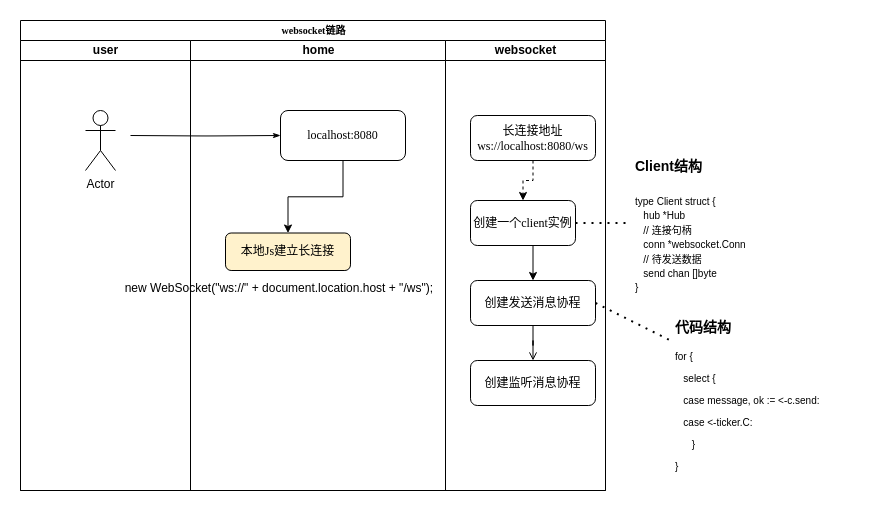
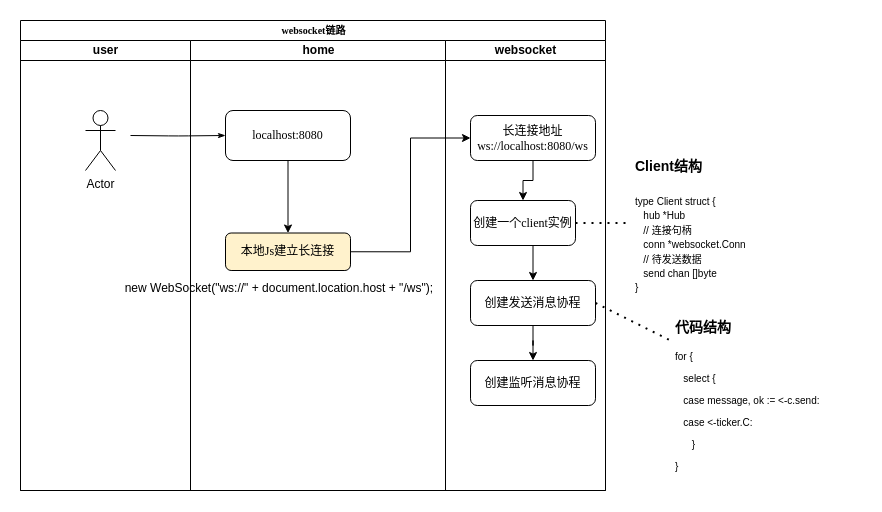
  <mxCell id="0" />
  <mxCell id="1" parent="0" />
  <mxCell id="2" value="&lt;font style=&quot;font-size: 10px&quot;&gt;websocket链路&lt;/font&gt;" style="swimlane;html=1;childLayout=stackLayout;startSize=20;rounded=0;shadow=0;labelBackgroundColor=none;strokeWidth=1;fontFamily=Verdana;fontSize=8;align=center;" parent="1" vertex="1"><mxGeometry x="20" y="20" width="585" height="470" as="geometry" /></mxCell>
  <mxCell id="3" style="edgeStyle=orthogonalEdgeStyle;rounded=1;html=1;labelBackgroundColor=none;startArrow=none;startFill=0;startSize=5;endArrow=classicThin;endFill=1;endSize=5;jettySize=auto;orthogonalLoop=1;strokeWidth=1;fontFamily=Verdana;fontSize=8" parent="2" target="7" edge="1"><mxGeometry relative="1" as="geometry"><mxPoint x="110" y="115" as="sourcePoint" /></mxGeometry></mxCell>
  <mxCell id="4" value="user" style="swimlane;html=1;startSize=20;" parent="2" vertex="1"><mxGeometry y="20" width="170" height="450" as="geometry" /></mxCell>
  <mxCell id="5" value="Actor" style="shape=umlActor;verticalLabelPosition=bottom;verticalAlign=top;html=1;outlineConnect=0;" parent="4" vertex="1"><mxGeometry x="65" y="70" width="30" height="60" as="geometry" /></mxCell>
  <mxCell id="6" value="home" style="swimlane;html=1;startSize=20;" parent="2" vertex="1"><mxGeometry x="170" y="20" width="255" height="450" as="geometry" /></mxCell>
- <mxCell id="7" value="&lt;font style=&quot;font-size: 12px&quot;&gt;localhost:8080&lt;/font&gt;" style="rounded=1;whiteSpace=wrap;html=1;shadow=0;labelBackgroundColor=none;strokeWidth=1;fontFamily=Verdana;fontSize=8;align=center;" parent="6" vertex="1"><mxGeometry x="90" y="70" width="125" height="50" as="geometry" /></mxCell>
+ <mxCell id="7" value="&lt;font style=&quot;font-size: 12px&quot;&gt;localhost:8080&lt;/font&gt;" style="rounded=1;whiteSpace=wrap;html=1;shadow=0;labelBackgroundColor=none;strokeWidth=1;fontFamily=Verdana;fontSize=8;align=center;" parent="6" vertex="1"><mxGeometry x="35" y="70" width="125" height="50" as="geometry" /></mxCell>
  <mxCell id="8" value="&lt;font style=&quot;font-size: 12px&quot;&gt;本地Js建立长连接&lt;/font&gt;" style="rounded=1;whiteSpace=wrap;html=1;shadow=0;labelBackgroundColor=none;strokeWidth=1;fontFamily=Verdana;fontSize=8;align=center;fillColor=#fff2cc;" vertex="1" parent="6"><mxGeometry x="35" y="192.5" width="125" height="37.5" as="geometry" /></mxCell>
  <mxCell id="9" style="edgeStyle=orthogonalEdgeStyle;rounded=0;orthogonalLoop=1;jettySize=auto;html=1;exitX=0.5;exitY=1;exitDx=0;exitDy=0;fontColor=#000000;entryX=0.5;entryY=0;entryDx=0;entryDy=0;" edge="1" parent="6" source="7" target="8"><mxGeometry relative="1" as="geometry"><mxPoint x="79.667" y="170" as="targetPoint" /></mxGeometry></mxCell>
  <mxCell id="10" value="&lt;div&gt;&lt;font style=&quot;font-size: 12px&quot;&gt;new WebSocket(&quot;ws://&quot; + document.location.host + &quot;/ws&quot;);&amp;nbsp;&lt;/font&gt;&lt;/div&gt;" style="text;html=1;align=center;verticalAlign=middle;resizable=0;points=[];autosize=1;strokeColor=none;fillColor=none;fontSize=10;fontColor=#000000;" vertex="1" parent="6"><mxGeometry x="-75" y="237.5" width="330" height="20" as="geometry" /></mxCell>
  <mxCell id="11" value="websocket" style="swimlane;html=1;startSize=20;" parent="2" vertex="1"><mxGeometry x="425" y="20" width="160" height="450" as="geometry" /></mxCell>
  <mxCell id="12" value="&lt;font style=&quot;font-size: 12px&quot;&gt;长连接地址&lt;br&gt;ws://localhost:8080/ws&lt;/font&gt;" style="rounded=1;whiteSpace=wrap;html=1;shadow=0;labelBackgroundColor=none;strokeWidth=1;fontFamily=Verdana;fontSize=8;align=center;" parent="11" vertex="1"><mxGeometry x="25" y="75" width="125" height="45" as="geometry" /></mxCell>
  <mxCell id="13" value="&lt;font&gt;&lt;font style=&quot;font-size: 12px&quot;&gt;创建一个client实例&lt;/font&gt;&lt;br&gt;&lt;/font&gt;" style="rounded=1;whiteSpace=wrap;html=1;shadow=0;labelBackgroundColor=none;strokeWidth=1;fontFamily=Verdana;fontSize=8;align=center;" vertex="1" parent="11"><mxGeometry x="25" y="160" width="105" height="45" as="geometry" /></mxCell>
- <mxCell id="14" style="edgeStyle=orthogonalEdgeStyle;rounded=0;orthogonalLoop=1;jettySize=auto;html=1;exitX=0.5;exitY=1;exitDx=0;exitDy=0;fontSize=12;fontColor=#000000;dashed=1;" edge="1" parent="11" source="12" target="13"><mxGeometry relative="1" as="geometry"><mxPoint x="87.167" y="170" as="targetPoint" /></mxGeometry></mxCell>
- <mxCell id="15" style="edgeStyle=orthogonalEdgeStyle;rounded=0;orthogonalLoop=1;jettySize=auto;html=1;exitX=0.5;exitY=1;exitDx=0;exitDy=0;fontSize=10;fontColor=#000000;endArrow=open;" edge="1" parent="11" source="16" target="17"><mxGeometry relative="1" as="geometry" /></mxCell>
+ <mxCell id="14" style="edgeStyle=orthogonalEdgeStyle;rounded=0;orthogonalLoop=1;jettySize=auto;html=1;exitX=0.5;exitY=1;exitDx=0;exitDy=0;fontSize=12;fontColor=#000000;" edge="1" parent="11" source="12" target="13"><mxGeometry relative="1" as="geometry"><mxPoint x="87.167" y="170" as="targetPoint" /></mxGeometry></mxCell>
+ <mxCell id="15" style="edgeStyle=orthogonalEdgeStyle;rounded=0;orthogonalLoop=1;jettySize=auto;html=1;exitX=0.5;exitY=1;exitDx=0;exitDy=0;fontSize=10;fontColor=#000000;" edge="1" parent="11" source="16" target="17"><mxGeometry relative="1" as="geometry" /></mxCell>
  <mxCell id="16" value="&lt;font&gt;&lt;font style=&quot;font-size: 12px&quot;&gt;创建发送消息协程&lt;/font&gt;&lt;br&gt;&lt;/font&gt;" style="rounded=1;whiteSpace=wrap;html=1;shadow=0;labelBackgroundColor=none;strokeWidth=1;fontFamily=Verdana;fontSize=8;align=center;" vertex="1" parent="11"><mxGeometry x="25" y="240" width="125" height="45" as="geometry" /></mxCell>
  <mxCell id="17" value="&lt;font&gt;&lt;span style=&quot;font-size: 12px&quot;&gt;创建监听消息协程&lt;/span&gt;&lt;br&gt;&lt;/font&gt;" style="rounded=1;whiteSpace=wrap;html=1;shadow=0;labelBackgroundColor=none;strokeWidth=1;fontFamily=Verdana;fontSize=8;align=center;" vertex="1" parent="11"><mxGeometry x="25" y="320" width="125" height="45" as="geometry" /></mxCell>
  <mxCell id="18" style="edgeStyle=orthogonalEdgeStyle;rounded=0;orthogonalLoop=1;jettySize=auto;html=1;exitX=0.5;exitY=1;exitDx=0;exitDy=0;fontSize=10;fontColor=#000000;entryX=0.5;entryY=0;entryDx=0;entryDy=0;" edge="1" parent="11" source="13" target="16"><mxGeometry relative="1" as="geometry"><mxPoint x="87.167" y="270" as="targetPoint" /><Array as="points" /></mxGeometry></mxCell>
+ <mxCell id="19" style="edgeStyle=orthogonalEdgeStyle;rounded=0;orthogonalLoop=1;jettySize=auto;html=1;exitX=1;exitY=0.5;exitDx=0;exitDy=0;entryX=0;entryY=0.5;entryDx=0;entryDy=0;fontColor=#000000;" edge="1" parent="2" source="8" target="12"><mxGeometry relative="1" as="geometry" /></mxCell>
  <mxCell id="20" value="&lt;h1&gt;&lt;font style=&quot;font-size: 14px&quot;&gt;Client结构&lt;/font&gt;&lt;/h1&gt;&lt;p&gt;&lt;font style=&quot;font-size: 10px&quot;&gt;type Client struct {&lt;br&gt;&amp;nbsp; &amp;nbsp;hub *Hub&lt;br&gt;&amp;nbsp; &amp;nbsp;// 连接句柄&lt;br&gt;&amp;nbsp; &amp;nbsp;conn *websocket.Conn&lt;br&gt;&amp;nbsp; &amp;nbsp;// 待发送数据&lt;br&gt;&amp;nbsp; &amp;nbsp;send chan []byte&lt;br&gt;}&lt;/font&gt;&lt;br&gt;&lt;/p&gt;" style="text;html=1;strokeColor=none;fillColor=none;spacing=5;spacingTop=-20;whiteSpace=wrap;overflow=hidden;rounded=0;fontSize=12;fontColor=#000000;" vertex="1" parent="1"><mxGeometry x="630" y="142.5" width="190" height="160" as="geometry" /></mxCell>
  <mxCell id="21" value="" style="endArrow=none;dashed=1;html=1;dashPattern=1 3;strokeWidth=2;rounded=0;fontSize=10;fontColor=#000000;exitX=1;exitY=0.5;exitDx=0;exitDy=0;entryX=0;entryY=0.5;entryDx=0;entryDy=0;" edge="1" parent="1" source="13" target="20"><mxGeometry width="50" height="50" relative="1" as="geometry"><mxPoint x="730" y="380" as="sourcePoint" /><mxPoint x="780" y="330" as="targetPoint" /></mxGeometry></mxCell>
  <mxCell id="22" value="" style="endArrow=none;dashed=1;html=1;dashPattern=1 3;strokeWidth=2;rounded=0;fontSize=10;fontColor=#000000;exitX=1;exitY=0.5;exitDx=0;exitDy=0;" edge="1" parent="1" source="16"><mxGeometry width="50" height="50" relative="1" as="geometry"><mxPoint x="720" y="380" as="sourcePoint" /><mxPoint x="670" y="340" as="targetPoint" /></mxGeometry></mxCell>
  <mxCell id="23" value="&lt;h1&gt;&lt;font style=&quot;font-size: 14px&quot;&gt;代码结构&lt;/font&gt;&lt;/h1&gt;&lt;p&gt;for {&lt;/p&gt;&lt;p&gt;&amp;nbsp; &amp;nbsp;select {&lt;/p&gt;&lt;p&gt;&amp;nbsp; &amp;nbsp;case message, ok := &amp;lt;-c.send:&lt;/p&gt;&lt;p&gt;&amp;nbsp; &amp;nbsp;case &amp;lt;-ticker.C:&lt;/p&gt;&lt;p&gt;&amp;nbsp; &amp;nbsp; &amp;nbsp; }&lt;/p&gt;&lt;p&gt;}&lt;/p&gt;" style="text;html=1;strokeColor=none;fillColor=none;spacing=5;spacingTop=-20;whiteSpace=wrap;overflow=hidden;rounded=0;fontSize=10;fontColor=#000000;" vertex="1" parent="1"><mxGeometry x="670" y="310" width="190" height="170" as="geometry" /></mxCell>
